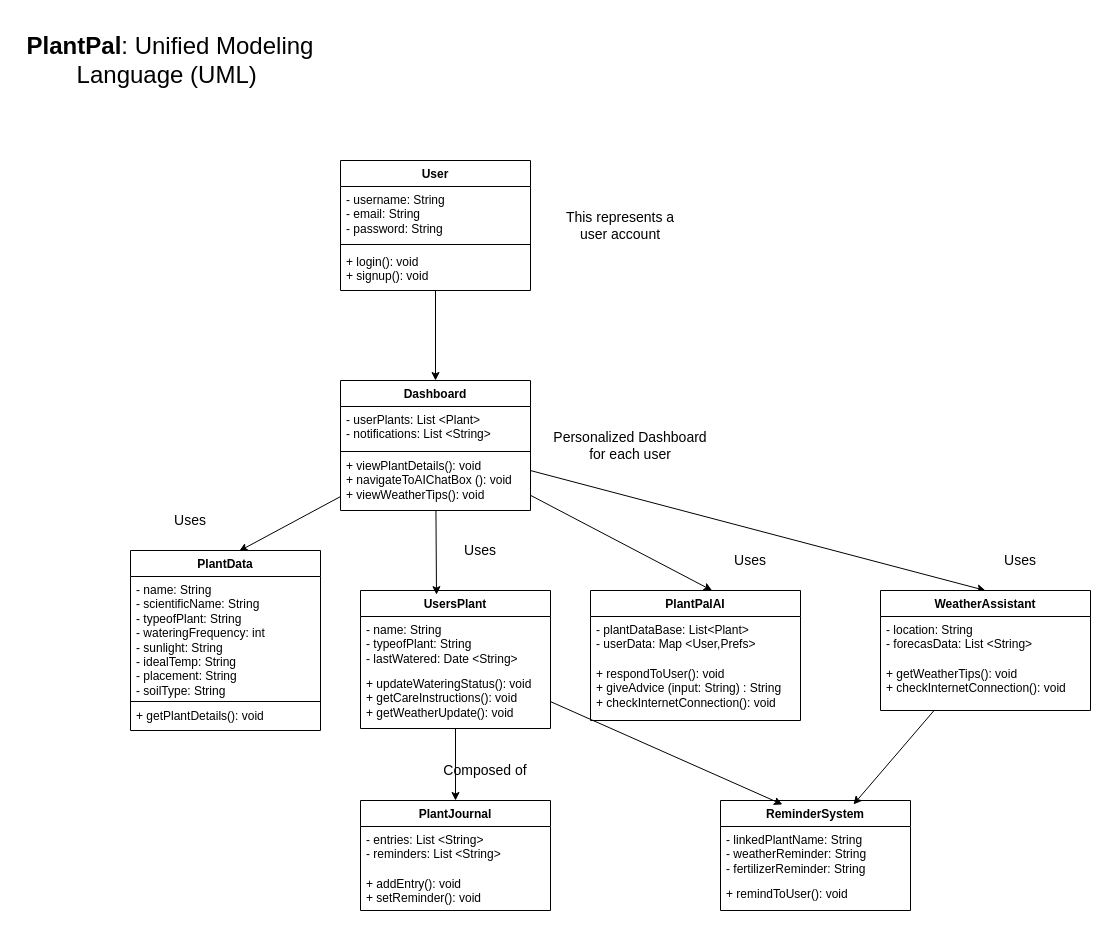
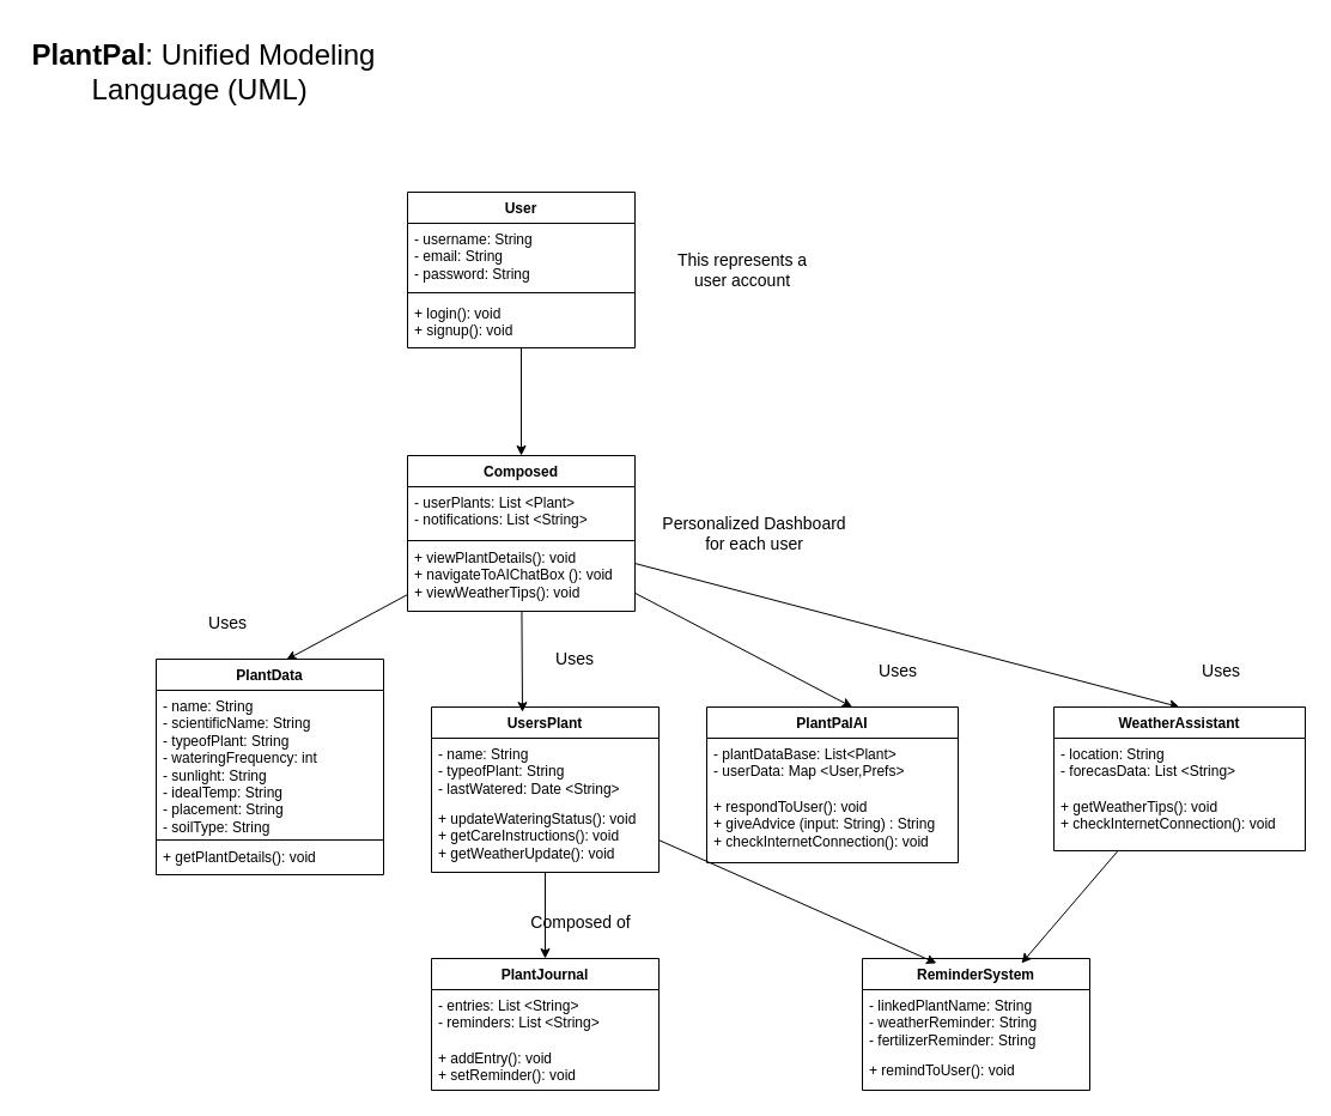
  <mxCell id="0" />
  <mxCell id="1" parent="0" />
  <mxCell id="2" value="&lt;font style=&quot;font-size: 24px;&quot;&gt;&lt;b&gt;PlantPal&lt;/b&gt;: Unified Modeling Language (UML)&amp;nbsp;&lt;/font&gt;" style="text;html=1;align=center;verticalAlign=middle;whiteSpace=wrap;rounded=0;" vertex="1" parent="1"><mxGeometry x="20" y="20" width="300" height="80" as="geometry" /></mxCell>
  <mxCell id="3" style="edgeStyle=none;html=1;entryX=0.5;entryY=0;entryDx=0;entryDy=0;" edge="1" parent="1" source="4" target="10"><mxGeometry relative="1" as="geometry" /></mxCell>
  <mxCell id="4" value="User" style="swimlane;fontStyle=1;align=center;verticalAlign=top;childLayout=stackLayout;horizontal=1;startSize=26;horizontalStack=0;resizeParent=1;resizeParentMax=0;resizeLast=0;collapsible=1;marginBottom=0;whiteSpace=wrap;html=1;" vertex="1" parent="1"><mxGeometry x="340" y="160" width="190" height="130" as="geometry"><mxRectangle x="-690" y="-2020" width="70" height="30" as="alternateBounds" /></mxGeometry></mxCell>
  <mxCell id="5" value="- username: String&lt;div&gt;- email: String&lt;/div&gt;&lt;div&gt;- password: String&lt;/div&gt;" style="text;strokeColor=none;fillColor=none;align=left;verticalAlign=top;spacingLeft=4;spacingRight=4;overflow=hidden;rotatable=0;points=[[0,0.5],[1,0.5]];portConstraint=eastwest;whiteSpace=wrap;html=1;" vertex="1" parent="4"><mxGeometry y="26" width="190" height="54" as="geometry" /></mxCell>
  <mxCell id="6" value="" style="line;strokeWidth=1;fillColor=none;align=left;verticalAlign=middle;spacingTop=-1;spacingLeft=3;spacingRight=3;rotatable=0;labelPosition=right;points=[];portConstraint=eastwest;strokeColor=inherit;" vertex="1" parent="4"><mxGeometry y="80" width="190" height="8" as="geometry" /></mxCell>
  <mxCell id="7" value="+ login(): void&lt;div&gt;+ signup(): void&lt;/div&gt;" style="text;strokeColor=none;fillColor=none;align=left;verticalAlign=top;spacingLeft=4;spacingRight=4;overflow=hidden;rotatable=0;points=[[0,0.5],[1,0.5]];portConstraint=eastwest;whiteSpace=wrap;html=1;" vertex="1" parent="4"><mxGeometry y="88" width="190" height="42" as="geometry" /></mxCell>
  <mxCell id="8" value="&lt;font style=&quot;font-size: 14px;&quot;&gt;This represents a user account&lt;/font&gt;" style="text;html=1;align=center;verticalAlign=middle;whiteSpace=wrap;rounded=0;strokeColor=light-dark(transparent,#00FF00);" vertex="1" parent="1"><mxGeometry x="550" y="202.5" width="140" height="45" as="geometry" /></mxCell>
  <mxCell id="9" style="edgeStyle=none;html=1;entryX=0.5;entryY=0;entryDx=0;entryDy=0;" edge="1" parent="1" source="10" target="32"><mxGeometry relative="1" as="geometry" /></mxCell>
- <mxCell id="10" value="Dashboard" style="swimlane;fontStyle=1;align=center;verticalAlign=top;childLayout=stackLayout;horizontal=1;startSize=26;horizontalStack=0;resizeParent=1;resizeParentMax=0;resizeLast=0;collapsible=1;marginBottom=0;whiteSpace=wrap;html=1;" vertex="1" parent="1"><mxGeometry x="340" y="380" width="190" height="130" as="geometry" /></mxCell>
+ <mxCell id="10" value="Composed" style="swimlane;fontStyle=1;align=center;verticalAlign=top;childLayout=stackLayout;horizontal=1;startSize=26;horizontalStack=0;resizeParent=1;resizeParentMax=0;resizeLast=0;collapsible=1;marginBottom=0;whiteSpace=wrap;html=1;" vertex="1" parent="1"><mxGeometry x="340" y="380" width="190" height="130" as="geometry" /></mxCell>
  <mxCell id="11" value="- userPlants: List &amp;lt;Plant&amp;gt;&amp;nbsp;&lt;div&gt;- notifications: List &amp;lt;String&amp;gt;&amp;nbsp;&lt;/div&gt;&lt;div&gt;&lt;br&gt;&lt;/div&gt;" style="text;strokeColor=none;fillColor=none;align=left;verticalAlign=top;spacingLeft=4;spacingRight=4;overflow=hidden;rotatable=0;points=[[0,0.5],[1,0.5]];portConstraint=eastwest;whiteSpace=wrap;html=1;" vertex="1" parent="10"><mxGeometry y="26" width="190" height="44" as="geometry" /></mxCell>
  <mxCell id="12" value="" style="line;strokeWidth=1;fillColor=none;align=left;verticalAlign=middle;spacingTop=-1;spacingLeft=3;spacingRight=3;rotatable=0;labelPosition=right;points=[];portConstraint=eastwest;strokeColor=inherit;" vertex="1" parent="10"><mxGeometry y="70" width="190" height="2" as="geometry" /></mxCell>
  <mxCell id="13" value="+ viewPlantDetails(): void&lt;div&gt;+ navigateToAIChatBox (): void&lt;/div&gt;&lt;div&gt;+ viewWeatherTips(): void&lt;/div&gt;" style="text;strokeColor=none;fillColor=none;align=left;verticalAlign=top;spacingLeft=4;spacingRight=4;overflow=hidden;rotatable=0;points=[[0,0.5],[1,0.5]];portConstraint=eastwest;whiteSpace=wrap;html=1;" vertex="1" parent="10"><mxGeometry y="72" width="190" height="58" as="geometry" /></mxCell>
  <mxCell id="14" value="&lt;font style=&quot;font-size: 14px;&quot;&gt;Personalized Dashboard for each user&lt;/font&gt;" style="text;html=1;align=center;verticalAlign=middle;whiteSpace=wrap;rounded=0;strokeColor=light-dark(transparent,#00FF00);" vertex="1" parent="1"><mxGeometry x="550" y="421.25" width="160" height="47.5" as="geometry" /></mxCell>
  <mxCell id="15" value="PlantData" style="swimlane;fontStyle=1;align=center;verticalAlign=top;childLayout=stackLayout;horizontal=1;startSize=26;horizontalStack=0;resizeParent=1;resizeParentMax=0;resizeLast=0;collapsible=1;marginBottom=0;whiteSpace=wrap;html=1;" vertex="1" parent="1"><mxGeometry x="130" y="550" width="190" height="180" as="geometry" /></mxCell>
  <mxCell id="16" value="&lt;div&gt;- name: String&lt;/div&gt;&lt;div&gt;- scientificName: String&lt;/div&gt;&lt;div&gt;- typeofPlant: String&lt;/div&gt;&lt;div&gt;- wateringFrequency: int&lt;/div&gt;&lt;div&gt;- sunlight: String&lt;/div&gt;&lt;div&gt;- idealTemp: String&lt;/div&gt;&lt;div&gt;- placement: String&lt;/div&gt;&lt;div&gt;- soilType: String&lt;/div&gt;&lt;div&gt;&lt;br&gt;&lt;/div&gt;" style="text;strokeColor=none;fillColor=none;align=left;verticalAlign=top;spacingLeft=4;spacingRight=4;overflow=hidden;rotatable=0;points=[[0,0.5],[1,0.5]];portConstraint=eastwest;whiteSpace=wrap;html=1;" vertex="1" parent="15"><mxGeometry y="26" width="190" height="124" as="geometry" /></mxCell>
  <mxCell id="17" value="" style="line;strokeWidth=1;fillColor=none;align=left;verticalAlign=middle;spacingTop=-1;spacingLeft=3;spacingRight=3;rotatable=0;labelPosition=right;points=[];portConstraint=eastwest;strokeColor=inherit;" vertex="1" parent="15"><mxGeometry y="150" width="190" height="2" as="geometry" /></mxCell>
  <mxCell id="18" value="+ getPlantDetails(): void&lt;div&gt;&lt;br&gt;&lt;/div&gt;" style="text;strokeColor=none;fillColor=none;align=left;verticalAlign=top;spacingLeft=4;spacingRight=4;overflow=hidden;rotatable=0;points=[[0,0.5],[1,0.5]];portConstraint=eastwest;whiteSpace=wrap;html=1;" vertex="1" parent="15"><mxGeometry y="152" width="190" height="28" as="geometry" /></mxCell>
  <mxCell id="19" style="edgeStyle=none;html=1;entryX=0.572;entryY=0.003;entryDx=0;entryDy=0;entryPerimeter=0;" edge="1" parent="1" source="10" target="15"><mxGeometry relative="1" as="geometry" /></mxCell>
  <mxCell id="20" style="edgeStyle=none;html=1;" edge="1" parent="1" source="21" target="35"><mxGeometry relative="1" as="geometry" /></mxCell>
  <mxCell id="21" value="UsersPlant" style="swimlane;fontStyle=1;align=center;verticalAlign=top;childLayout=stackLayout;horizontal=1;startSize=26;horizontalStack=0;resizeParent=1;resizeParentMax=0;resizeLast=0;collapsible=1;marginBottom=0;whiteSpace=wrap;html=1;" vertex="1" parent="1"><mxGeometry x="360" y="590" width="190" height="138" as="geometry" /></mxCell>
  <mxCell id="22" value="- name: String&lt;div&gt;- typeofPlant: String&lt;/div&gt;&lt;div&gt;- lastWatered: Date &amp;lt;String&amp;gt;&lt;/div&gt;" style="text;strokeColor=light-dark(transparent,#FFFFFF);fillColor=none;align=left;verticalAlign=top;spacingLeft=4;spacingRight=4;overflow=hidden;rotatable=0;points=[[0,0.5],[1,0.5]];portConstraint=eastwest;whiteSpace=wrap;html=1;" vertex="1" parent="21"><mxGeometry y="26" width="190" height="54" as="geometry" /></mxCell>
  <mxCell id="23" value="&lt;div&gt;+ updateWateringStatus(): void&lt;/div&gt;&lt;div&gt;+ getCareInstructions(): void&lt;/div&gt;&lt;div&gt;+ getWeatherUpdate(): void&lt;/div&gt;" style="text;strokeColor=none;fillColor=none;align=left;verticalAlign=top;spacingLeft=4;spacingRight=4;overflow=hidden;rotatable=0;points=[[0,0.5],[1,0.5]];portConstraint=eastwest;whiteSpace=wrap;html=1;" vertex="1" parent="21"><mxGeometry y="80" width="190" height="58" as="geometry" /></mxCell>
  <mxCell id="24" style="edgeStyle=none;html=1;entryX=0.4;entryY=0.03;entryDx=0;entryDy=0;entryPerimeter=0;" edge="1" parent="1" source="10" target="21"><mxGeometry relative="1" as="geometry" /></mxCell>
  <mxCell id="25" value="&lt;font style=&quot;font-size: 14px;&quot;&gt;Uses&lt;/font&gt;" style="text;html=1;align=center;verticalAlign=middle;whiteSpace=wrap;rounded=0;strokeColor=light-dark(transparent,#00FF00);" vertex="1" parent="1"><mxGeometry x="160" y="500" width="60" height="40" as="geometry" /></mxCell>
  <mxCell id="26" value="&lt;font style=&quot;font-size: 14px;&quot;&gt;Uses&lt;/font&gt;" style="text;html=1;align=center;verticalAlign=middle;whiteSpace=wrap;rounded=0;strokeColor=light-dark(transparent,#00FF00);" vertex="1" parent="1"><mxGeometry x="450" y="530" width="60" height="40" as="geometry" /></mxCell>
  <mxCell id="27" value="PlantPalAI" style="swimlane;fontStyle=1;align=center;verticalAlign=top;childLayout=stackLayout;horizontal=1;startSize=26;horizontalStack=0;resizeParent=1;resizeParentMax=0;resizeLast=0;collapsible=1;marginBottom=0;whiteSpace=wrap;html=1;" vertex="1" parent="1"><mxGeometry x="590" y="590" width="210" height="130" as="geometry" /></mxCell>
  <mxCell id="28" value="- plantDataBase: List&amp;lt;Plant&amp;gt;&amp;nbsp;&lt;div&gt;- userData: Map &amp;lt;User,Prefs&amp;gt;&lt;/div&gt;" style="text;strokeColor=light-dark(transparent,#FFFFFF);fillColor=none;align=left;verticalAlign=top;spacingLeft=4;spacingRight=4;overflow=hidden;rotatable=0;points=[[0,0.5],[1,0.5]];portConstraint=eastwest;whiteSpace=wrap;html=1;" vertex="1" parent="27"><mxGeometry y="26" width="210" height="44" as="geometry" /></mxCell>
  <mxCell id="29" value="&lt;div&gt;+ respondToUser(): void&lt;/div&gt;&lt;div&gt;+ giveAdvice (input: String) : String&lt;/div&gt;&lt;div&gt;+ checkInternetConnection(): void&lt;/div&gt;" style="text;strokeColor=none;fillColor=none;align=left;verticalAlign=top;spacingLeft=4;spacingRight=4;overflow=hidden;rotatable=0;points=[[0,0.5],[1,0.5]];portConstraint=eastwest;whiteSpace=wrap;html=1;" vertex="1" parent="27"><mxGeometry y="70" width="210" height="60" as="geometry" /></mxCell>
  <mxCell id="30" style="edgeStyle=none;html=1;entryX=0.579;entryY=0;entryDx=0;entryDy=0;entryPerimeter=0;" edge="1" parent="1" source="10" target="27"><mxGeometry relative="1" as="geometry" /></mxCell>
  <mxCell id="31" value="&lt;font style=&quot;font-size: 14px;&quot;&gt;Uses&lt;/font&gt;" style="text;html=1;align=center;verticalAlign=middle;whiteSpace=wrap;rounded=0;strokeColor=light-dark(transparent,#00FF00);" vertex="1" parent="1"><mxGeometry x="720" y="540" width="60" height="40" as="geometry" /></mxCell>
  <mxCell id="32" value="WeatherAssistant" style="swimlane;fontStyle=1;align=center;verticalAlign=top;childLayout=stackLayout;horizontal=1;startSize=26;horizontalStack=0;resizeParent=1;resizeParentMax=0;resizeLast=0;collapsible=1;marginBottom=0;whiteSpace=wrap;html=1;" vertex="1" parent="1"><mxGeometry x="880" y="590" width="210" height="120" as="geometry" /></mxCell>
  <mxCell id="33" value="- location: String&lt;div&gt;- forecasData: List &amp;lt;String&amp;gt;&lt;/div&gt;" style="text;strokeColor=light-dark(transparent,#FFFFFF);fillColor=none;align=left;verticalAlign=top;spacingLeft=4;spacingRight=4;overflow=hidden;rotatable=0;points=[[0,0.5],[1,0.5]];portConstraint=eastwest;whiteSpace=wrap;html=1;" vertex="1" parent="32"><mxGeometry y="26" width="210" height="44" as="geometry" /></mxCell>
  <mxCell id="34" value="&lt;div&gt;+ getWeatherTips(): void&lt;/div&gt;&lt;div&gt;+ checkInternetConnection(): void&lt;/div&gt;" style="text;strokeColor=none;fillColor=none;align=left;verticalAlign=top;spacingLeft=4;spacingRight=4;overflow=hidden;rotatable=0;points=[[0,0.5],[1,0.5]];portConstraint=eastwest;whiteSpace=wrap;html=1;" vertex="1" parent="32"><mxGeometry y="70" width="210" height="50" as="geometry" /></mxCell>
  <mxCell id="35" value="PlantJournal" style="swimlane;fontStyle=1;align=center;verticalAlign=top;childLayout=stackLayout;horizontal=1;startSize=26;horizontalStack=0;resizeParent=1;resizeParentMax=0;resizeLast=0;collapsible=1;marginBottom=0;whiteSpace=wrap;html=1;" vertex="1" parent="1"><mxGeometry x="360" y="800" width="190" height="110" as="geometry" /></mxCell>
  <mxCell id="36" value="- entries: List &amp;lt;String&amp;gt;&amp;nbsp;&lt;div&gt;- reminders: List &amp;lt;String&amp;gt;&amp;nbsp;&lt;/div&gt;" style="text;strokeColor=light-dark(transparent,#FFFFFF);fillColor=none;align=left;verticalAlign=top;spacingLeft=4;spacingRight=4;overflow=hidden;rotatable=0;points=[[0,0.5],[1,0.5]];portConstraint=eastwest;whiteSpace=wrap;html=1;" vertex="1" parent="35"><mxGeometry y="26" width="190" height="44" as="geometry" /></mxCell>
  <mxCell id="37" value="&lt;div&gt;+ addEntry(): void&lt;/div&gt;&lt;div&gt;+ setReminder(): void&lt;/div&gt;" style="text;strokeColor=none;fillColor=none;align=left;verticalAlign=top;spacingLeft=4;spacingRight=4;overflow=hidden;rotatable=0;points=[[0,0.5],[1,0.5]];portConstraint=eastwest;whiteSpace=wrap;html=1;" vertex="1" parent="35"><mxGeometry y="70" width="190" height="40" as="geometry" /></mxCell>
  <mxCell id="38" value="&lt;font style=&quot;font-size: 14px;&quot;&gt;Composed of&lt;/font&gt;" style="text;html=1;align=center;verticalAlign=middle;whiteSpace=wrap;rounded=0;strokeColor=light-dark(transparent,#00FF00);" vertex="1" parent="1"><mxGeometry x="435" y="750" width="100" height="40" as="geometry" /></mxCell>
  <mxCell id="39" value="&lt;font style=&quot;font-size: 14px;&quot;&gt;Uses&lt;/font&gt;" style="text;html=1;align=center;verticalAlign=middle;whiteSpace=wrap;rounded=0;strokeColor=light-dark(transparent,#00FF00);" vertex="1" parent="1"><mxGeometry x="990" y="540" width="60" height="40" as="geometry" /></mxCell>
  <mxCell id="40" value="ReminderSystem" style="swimlane;fontStyle=1;align=center;verticalAlign=top;childLayout=stackLayout;horizontal=1;startSize=26;horizontalStack=0;resizeParent=1;resizeParentMax=0;resizeLast=0;collapsible=1;marginBottom=0;whiteSpace=wrap;html=1;" vertex="1" parent="1"><mxGeometry x="720" y="800" width="190" height="110" as="geometry" /></mxCell>
  <mxCell id="41" value="- linkedPlantName: String&lt;div&gt;- weatherReminder: String&lt;/div&gt;&lt;div&gt;- fertilizerReminder: String&lt;/div&gt;" style="text;strokeColor=light-dark(transparent,#FFFFFF);fillColor=none;align=left;verticalAlign=top;spacingLeft=4;spacingRight=4;overflow=hidden;rotatable=0;points=[[0,0.5],[1,0.5]];portConstraint=eastwest;whiteSpace=wrap;html=1;" vertex="1" parent="40"><mxGeometry y="26" width="190" height="54" as="geometry" /></mxCell>
  <mxCell id="42" value="&lt;div&gt;&lt;span style=&quot;background-color: transparent;&quot;&gt;+ remindToUser(): void&lt;/span&gt;&lt;/div&gt;" style="text;strokeColor=none;fillColor=none;align=left;verticalAlign=top;spacingLeft=4;spacingRight=4;overflow=hidden;rotatable=0;points=[[0,0.5],[1,0.5]];portConstraint=eastwest;whiteSpace=wrap;html=1;" vertex="1" parent="40"><mxGeometry y="80" width="190" height="30" as="geometry" /></mxCell>
  <mxCell id="43" style="edgeStyle=none;html=1;entryX=0.326;entryY=0.036;entryDx=0;entryDy=0;entryPerimeter=0;" edge="1" parent="1" source="21" target="40"><mxGeometry relative="1" as="geometry" /></mxCell>
  <mxCell id="44" style="edgeStyle=none;html=1;entryX=0.7;entryY=0.036;entryDx=0;entryDy=0;entryPerimeter=0;" edge="1" parent="1" source="32" target="40"><mxGeometry relative="1" as="geometry" /></mxCell>
